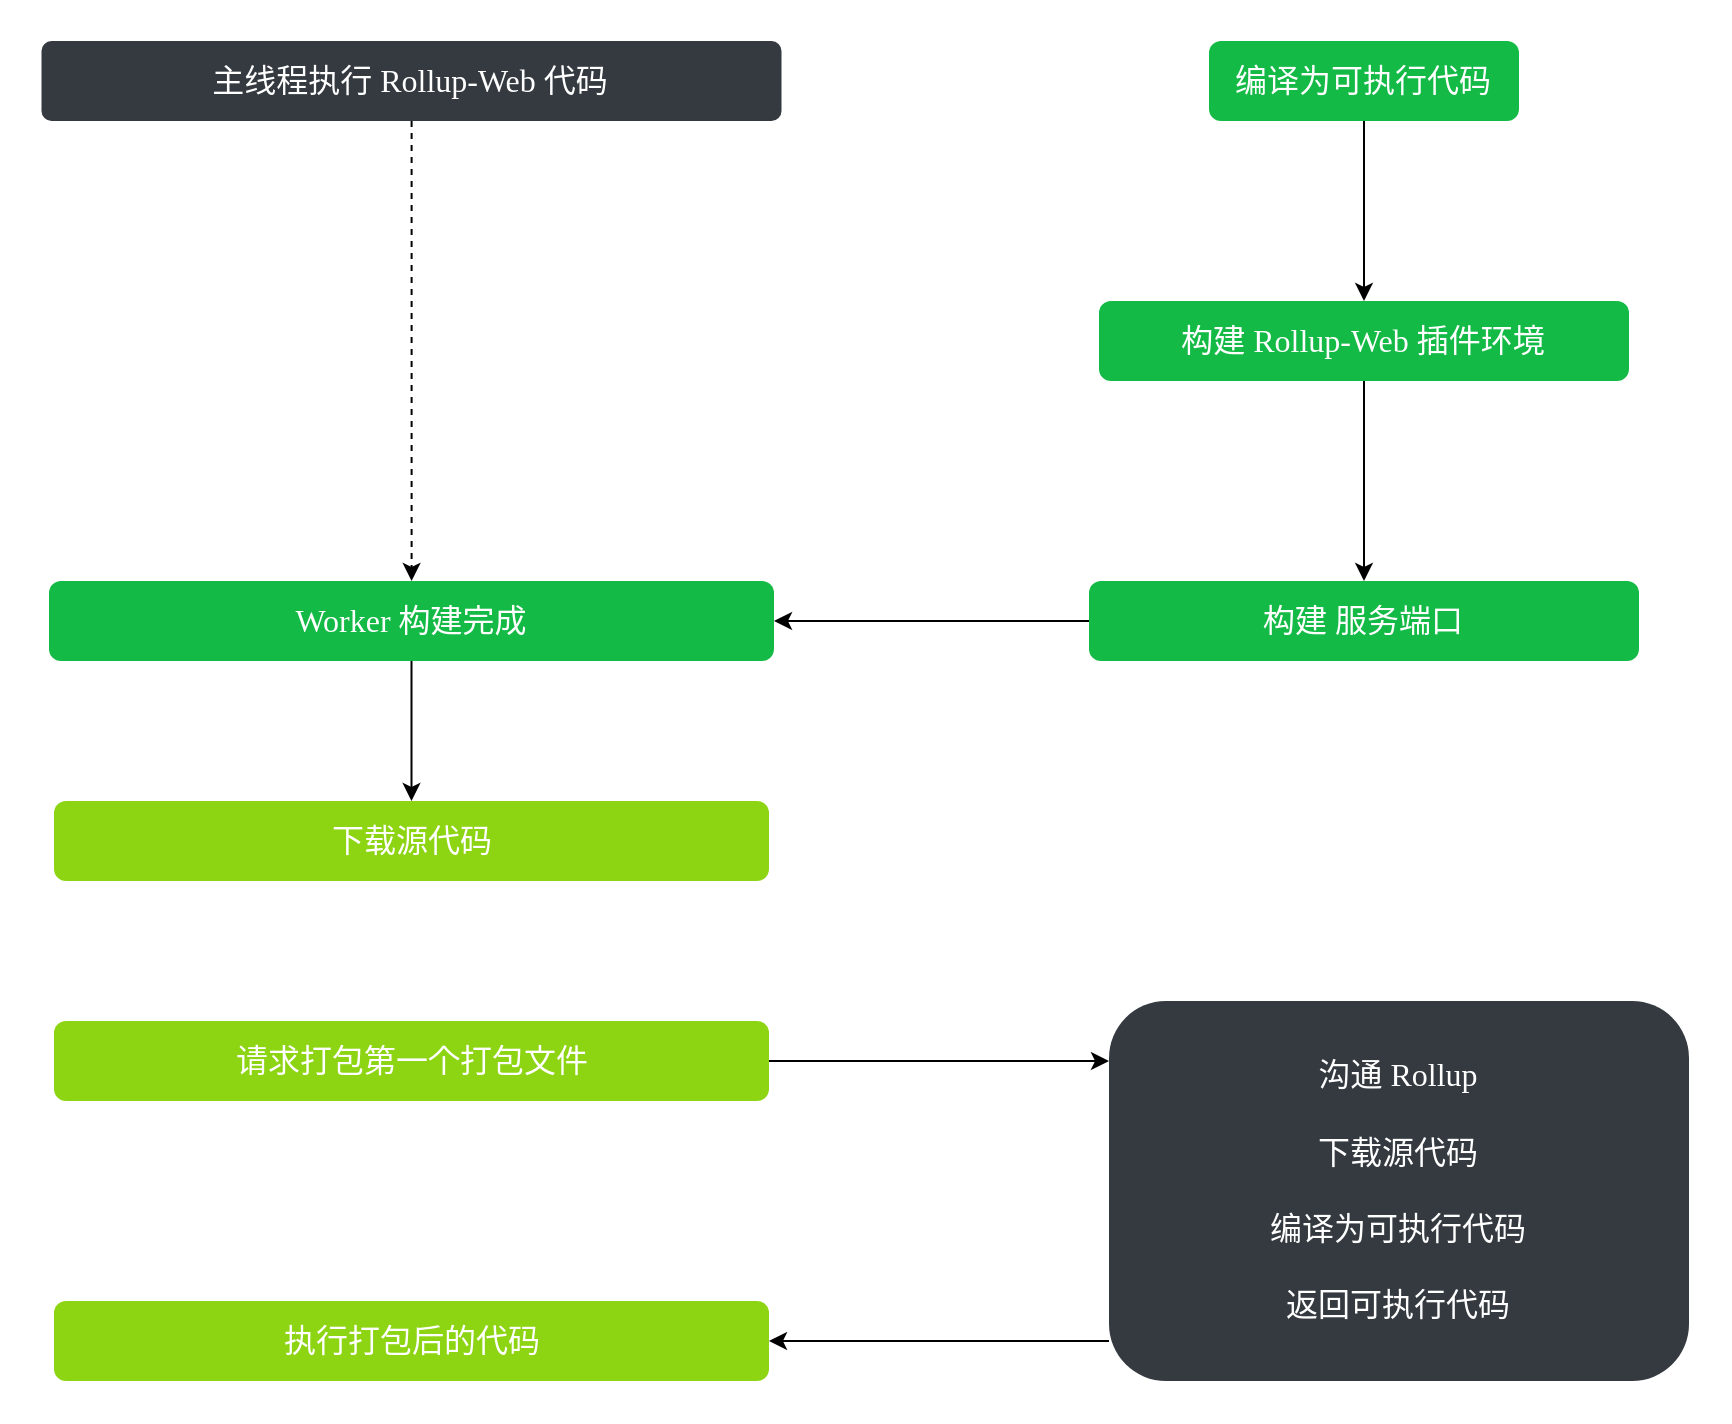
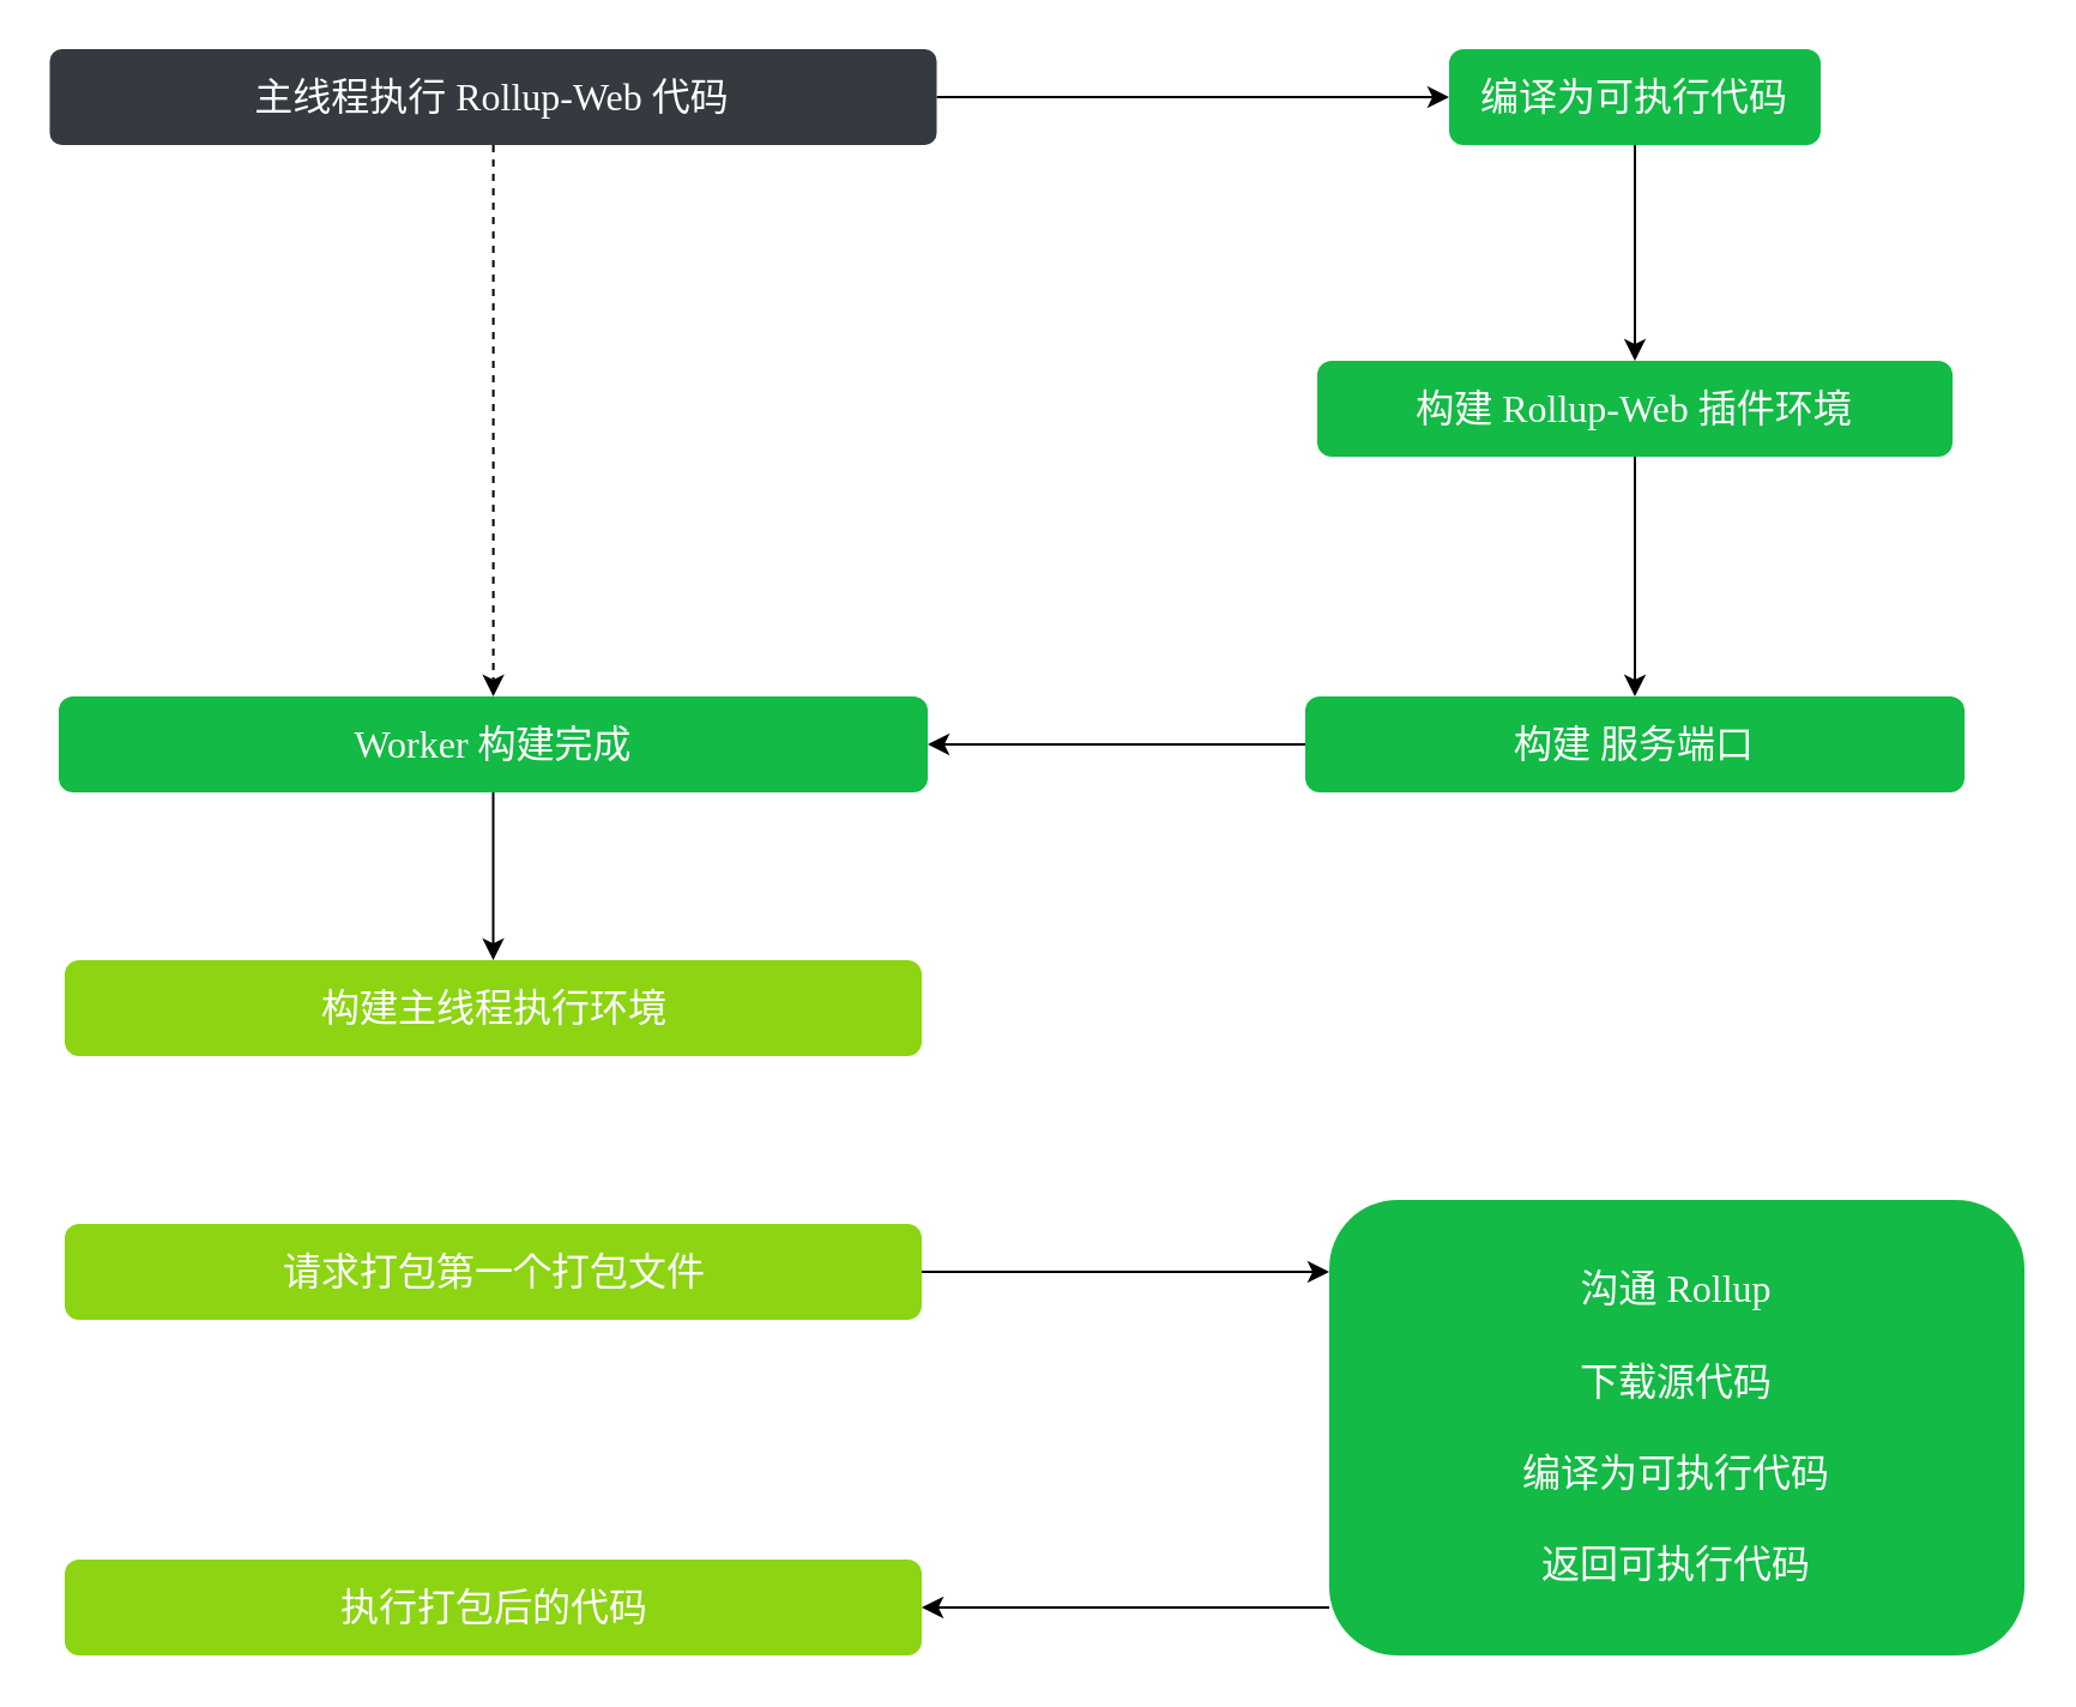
  <mxCell id="0" />
  <mxCell id="1" parent="0" />
+ <mxCell id="2" value="" style="edgeStyle=orthogonalEdgeStyle;rounded=0;orthogonalLoop=1;jettySize=auto;html=1;fontFamily=var(--Font);" parent="1" source="4" target="6" edge="1"><mxGeometry relative="1" as="geometry" /></mxCell>
  <mxCell id="3" style="edgeStyle=orthogonalEdgeStyle;rounded=0;orthogonalLoop=1;jettySize=auto;html=1;dashed=1;fontFamily=var(--Font);" parent="1" source="4" target="12" edge="1"><mxGeometry relative="1" as="geometry" /></mxCell>
  <mxCell id="4" value="主线程执行 Rollup-Web 代码" style="html=1;shadow=0;dashed=0;shape=mxgraph.bootstrap.rrect;rSize=5;strokeColor=none;strokeWidth=2;fillColor=#343A40;fontColor=#ffffff;whiteSpace=wrap;align=center;verticalAlign=middle;spacingLeft=0;fontStyle=0;fontSize=16;spacing=5;fontFamily=var(--Font);" parent="1" vertex="1"><mxGeometry x="20.25" y="20" width="370" height="40" as="geometry" /></mxCell>
  <mxCell id="5" value="" style="edgeStyle=orthogonalEdgeStyle;rounded=0;orthogonalLoop=1;jettySize=auto;html=1;fontFamily=var(--Font);" parent="1" source="6" target="8" edge="1"><mxGeometry relative="1" as="geometry" /></mxCell>
  <mxCell id="6" value="编译为可执行代码" style="rounded=1;whiteSpace=wrap;html=1;fontSize=16;fontFamily=var(--Font);fillColor=#13BA45;strokeColor=none;fontColor=#ffffff;shadow=0;dashed=0;strokeWidth=2;spacingLeft=0;fontStyle=0;spacing=5;" parent="1" vertex="1"><mxGeometry x="604" y="20" width="155" height="40" as="geometry" /></mxCell>
  <mxCell id="7" value="" style="edgeStyle=orthogonalEdgeStyle;rounded=0;orthogonalLoop=1;jettySize=auto;html=1;fontFamily=var(--Font);" parent="1" source="8" target="10" edge="1"><mxGeometry relative="1" as="geometry" /></mxCell>
  <mxCell id="8" value="构建 Rollup-Web 插件环境" style="rounded=1;whiteSpace=wrap;html=1;fontSize=16;fontFamily=var(--Font);fillColor=#13BA45;strokeColor=none;fontColor=#ffffff;shadow=0;dashed=0;strokeWidth=2;spacingLeft=0;fontStyle=0;spacing=5;" parent="1" vertex="1"><mxGeometry x="549" y="150" width="265" height="40" as="geometry" /></mxCell>
  <mxCell id="9" value="" style="edgeStyle=orthogonalEdgeStyle;rounded=0;orthogonalLoop=1;jettySize=auto;html=1;fontFamily=var(--Font);" parent="1" source="10" target="12" edge="1"><mxGeometry relative="1" as="geometry" /></mxCell>
  <mxCell id="10" value="构建 服务端口" style="whiteSpace=wrap;html=1;fontSize=16;fontFamily=var(--Font);fillColor=#13BA45;strokeColor=none;fontColor=#ffffff;rounded=1;shadow=0;dashed=0;strokeWidth=2;spacingLeft=0;fontStyle=0;spacing=5;" parent="1" vertex="1"><mxGeometry x="544" y="290" width="275" height="40" as="geometry" /></mxCell>
  <mxCell id="11" value="" style="edgeStyle=orthogonalEdgeStyle;rounded=0;orthogonalLoop=1;jettySize=auto;html=1;fontFamily=var(--Font);" parent="1" source="12" target="13" edge="1"><mxGeometry relative="1" as="geometry" /></mxCell>
  <mxCell id="12" value="Worker 构建完成" style="rounded=1;whiteSpace=wrap;html=1;fontSize=16;fontFamily=var(--Font);fillColor=#13BA45;strokeColor=none;fontColor=#ffffff;shadow=0;dashed=0;strokeWidth=2;spacingLeft=0;fontStyle=0;spacing=5;" parent="1" vertex="1"><mxGeometry x="24" y="290" width="362.5" height="40" as="geometry" /></mxCell>
- <mxCell id="13" value="下载源代码" style="whiteSpace=wrap;html=1;fontSize=16;fontFamily=var(--Font);fillColor=#8DD413;strokeColor=none;fontColor=#ffffff;rounded=1;shadow=0;dashed=0;strokeWidth=2;spacingLeft=0;fontStyle=0;spacing=5;" parent="1" vertex="1"><mxGeometry x="26.5" y="400" width="357.5" height="40" as="geometry" /></mxCell>
+ <mxCell id="13" value="构建主线程执行环境" style="whiteSpace=wrap;html=1;fontSize=16;fontFamily=var(--Font);fillColor=#8DD413;strokeColor=none;fontColor=#ffffff;rounded=1;shadow=0;dashed=0;strokeWidth=2;spacingLeft=0;fontStyle=0;spacing=5;" parent="1" vertex="1"><mxGeometry x="26.5" y="400" width="357.5" height="40" as="geometry" /></mxCell>
  <mxCell id="14" value="" style="edgeStyle=orthogonalEdgeStyle;rounded=0;orthogonalLoop=1;jettySize=auto;html=1;fontFamily=var(--Font);" parent="1" source="15" target="17" edge="1"><mxGeometry relative="1" as="geometry"><Array as="points"><mxPoint x="534" y="530" /><mxPoint x="534" y="530" /></Array></mxGeometry></mxCell>
  <mxCell id="15" value="请求打包第一个打包文件" style="rounded=1;whiteSpace=wrap;html=1;fontSize=16;fontFamily=var(--Font);fillColor=#8DD413;strokeColor=none;fontColor=#ffffff;shadow=0;dashed=0;strokeWidth=2;spacingLeft=0;fontStyle=0;spacing=5;" parent="1" vertex="1"><mxGeometry x="26.5" y="510" width="357.5" height="40" as="geometry" /></mxCell>
  <mxCell id="16" style="edgeStyle=orthogonalEdgeStyle;rounded=0;orthogonalLoop=1;jettySize=auto;html=1;fontFamily=var(--Font);" parent="1" source="17" target="18" edge="1"><mxGeometry relative="1" as="geometry"><mxPoint x="384" y="670" as="targetPoint" /><Array as="points"><mxPoint x="524" y="670" /><mxPoint x="524" y="670" /></Array></mxGeometry></mxCell>
- <mxCell id="17" value="沟通 Rollup &lt;br&gt;&lt;br&gt;下载源代码&lt;br&gt;&lt;br&gt;编译为可执行代码&lt;br&gt;&lt;br&gt;返回可执行代码" style="whiteSpace=wrap;html=1;fontSize=16;fontFamily=var(--Font);fillColor=#343a40;strokeColor=none;fontColor=#ffffff;rounded=1;shadow=0;dashed=0;strokeWidth=2;spacingLeft=0;fontStyle=0;spacing=5;" parent="1" vertex="1"><mxGeometry x="554" y="500" width="290" height="190" as="geometry" /></mxCell>
+ <mxCell id="17" value="沟通 Rollup &lt;br&gt;&lt;br&gt;下载源代码&lt;br&gt;&lt;br&gt;编译为可执行代码&lt;br&gt;&lt;br&gt;返回可执行代码" style="whiteSpace=wrap;html=1;fontSize=16;fontFamily=var(--Font);fillColor=#13BA45;strokeColor=none;fontColor=#ffffff;rounded=1;shadow=0;dashed=0;strokeWidth=2;spacingLeft=0;fontStyle=0;spacing=5;" parent="1" vertex="1"><mxGeometry x="554" y="500" width="290" height="190" as="geometry" /></mxCell>
  <mxCell id="18" value="执行打包后的代码" style="rounded=1;whiteSpace=wrap;html=1;fontSize=16;fontFamily=var(--Font);fillColor=#8DD413;strokeColor=none;fontColor=#ffffff;shadow=0;dashed=0;strokeWidth=2;spacingLeft=0;fontStyle=0;spacing=5;" parent="1" vertex="1"><mxGeometry x="26.5" y="650" width="357.5" height="40" as="geometry" /></mxCell>
